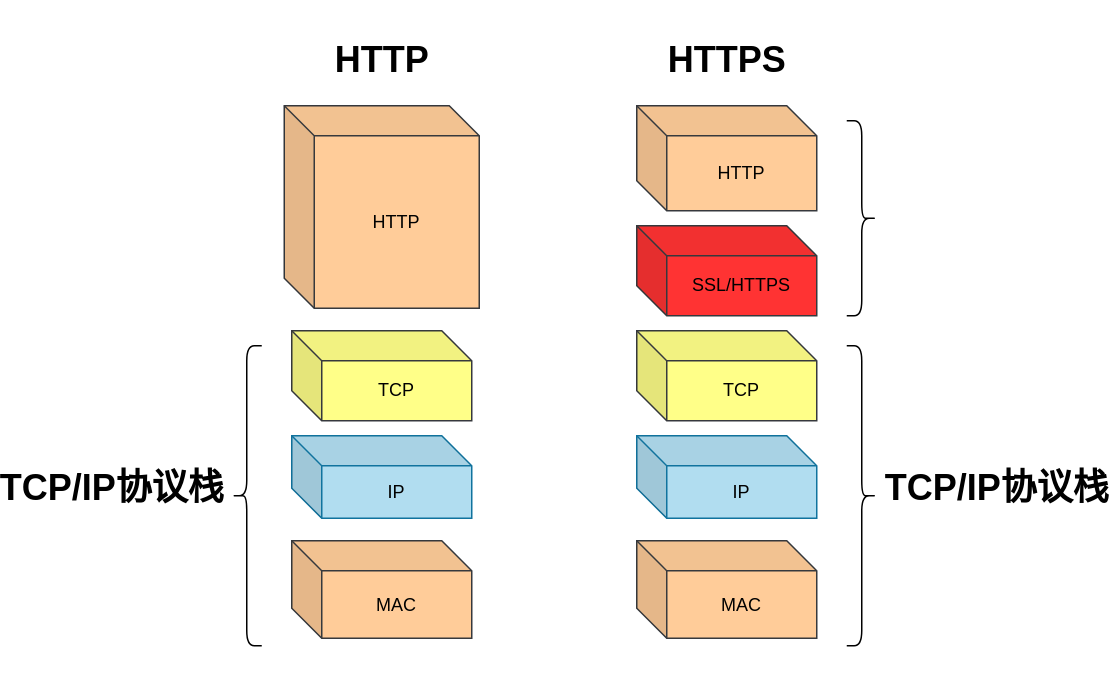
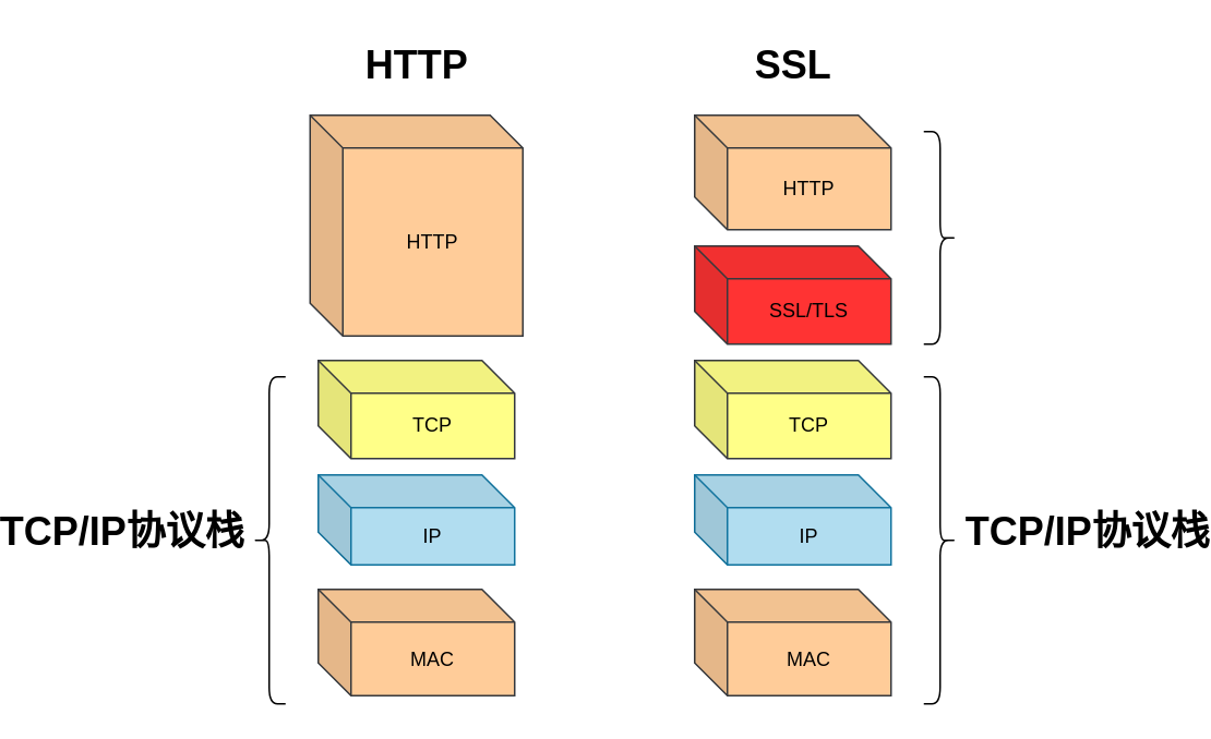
  <mxCell id="0" />
  <mxCell id="1" parent="0" />
  <mxCell id="2" value="TCP" style="shape=cube;whiteSpace=wrap;html=1;boundedLbl=1;backgroundOutline=1;darkOpacity=0.05;darkOpacity2=0.1;fillColor=#ffff88;strokeColor=#36393d;" vertex="1" parent="1"><mxGeometry x="190" y="220" width="120" height="60" as="geometry" /></mxCell>
  <mxCell id="3" value="IP" style="shape=cube;whiteSpace=wrap;html=1;boundedLbl=1;backgroundOutline=1;darkOpacity=0.05;darkOpacity2=0.1;fillColor=#b1ddf0;strokeColor=#10739e;" vertex="1" parent="1"><mxGeometry x="190" y="290" width="120" height="55" as="geometry" /></mxCell>
  <mxCell id="4" value="MAC" style="shape=cube;whiteSpace=wrap;html=1;boundedLbl=1;backgroundOutline=1;darkOpacity=0.05;darkOpacity2=0.1;fillColor=#ffcc99;strokeColor=#36393d;" vertex="1" parent="1"><mxGeometry x="190" y="360" width="120" height="65" as="geometry" /></mxCell>
  <mxCell id="5" value="HTTP" style="shape=cube;whiteSpace=wrap;html=1;boundedLbl=1;backgroundOutline=1;darkOpacity=0.05;darkOpacity2=0.1;fillColor=#ffcc99;strokeColor=#36393d;" vertex="1" parent="1"><mxGeometry x="185" y="70" width="130" height="135" as="geometry" /></mxCell>
  <mxCell id="6" value="" style="shape=curlyBracket;whiteSpace=wrap;html=1;rounded=1;" vertex="1" parent="1"><mxGeometry x="150" y="230" width="20" height="200" as="geometry" /></mxCell>
  <mxCell id="7" value="TCP/IP协议栈" style="text;strokeColor=none;fillColor=none;html=1;fontSize=24;fontStyle=1;verticalAlign=middle;align=center;" vertex="1" parent="1"><mxGeometry x="20" y="305" width="100" height="40" as="geometry" /></mxCell>
  <mxCell id="8" value="TCP" style="shape=cube;whiteSpace=wrap;html=1;boundedLbl=1;backgroundOutline=1;darkOpacity=0.05;darkOpacity2=0.1;fillColor=#ffff88;strokeColor=#36393d;" vertex="1" parent="1"><mxGeometry x="420" y="220" width="120" height="60" as="geometry" /></mxCell>
  <mxCell id="9" value="IP" style="shape=cube;whiteSpace=wrap;html=1;boundedLbl=1;backgroundOutline=1;darkOpacity=0.05;darkOpacity2=0.1;fillColor=#b1ddf0;strokeColor=#10739e;" vertex="1" parent="1"><mxGeometry x="420" y="290" width="120" height="55" as="geometry" /></mxCell>
  <mxCell id="10" value="MAC" style="shape=cube;whiteSpace=wrap;html=1;boundedLbl=1;backgroundOutline=1;darkOpacity=0.05;darkOpacity2=0.1;fillColor=#ffcc99;strokeColor=#36393d;" vertex="1" parent="1"><mxGeometry x="420" y="360" width="120" height="65" as="geometry" /></mxCell>
  <mxCell id="11" value="HTTP" style="shape=cube;whiteSpace=wrap;html=1;boundedLbl=1;backgroundOutline=1;darkOpacity=0.05;darkOpacity2=0.1;fillColor=#ffcc99;strokeColor=#36393d;" vertex="1" parent="1"><mxGeometry x="420" y="70" width="120" height="70" as="geometry" /></mxCell>
- <mxCell id="12" value="SSL/HTTPS" style="shape=cube;whiteSpace=wrap;html=1;boundedLbl=1;backgroundOutline=1;darkOpacity=0.05;darkOpacity2=0.1;fillColor=#FF3333;strokeColor=#36393d;" vertex="1" parent="1"><mxGeometry x="420" y="150" width="120" height="60" as="geometry" /></mxCell>
+ <mxCell id="12" value="SSL/TLS" style="shape=cube;whiteSpace=wrap;html=1;boundedLbl=1;backgroundOutline=1;darkOpacity=0.05;darkOpacity2=0.1;fillColor=#FF3333;strokeColor=#36393d;" vertex="1" parent="1"><mxGeometry x="420" y="150" width="120" height="60" as="geometry" /></mxCell>
  <mxCell id="13" value="" style="shape=curlyBracket;whiteSpace=wrap;html=1;rounded=1;rotation=-180;" vertex="1" parent="1"><mxGeometry x="560" y="230" width="20" height="200" as="geometry" /></mxCell>
  <mxCell id="14" value="TCP/IP协议栈" style="text;strokeColor=none;fillColor=none;html=1;fontSize=24;fontStyle=1;verticalAlign=middle;align=center;" vertex="1" parent="1"><mxGeometry x="610" y="305" width="100" height="40" as="geometry" /></mxCell>
  <mxCell id="15" value="" style="shape=curlyBracket;whiteSpace=wrap;html=1;rounded=1;rotation=-180;" vertex="1" parent="1"><mxGeometry x="560" y="80" width="20" height="130" as="geometry" /></mxCell>
  <mxCell id="16" value="HTTP" style="text;strokeColor=none;fillColor=none;html=1;fontSize=24;fontStyle=1;verticalAlign=middle;align=center;" vertex="1" parent="1"><mxGeometry x="200" y="20" width="100" height="40" as="geometry" /></mxCell>
- <mxCell id="17" value="HTTPS" style="text;strokeColor=none;fillColor=none;html=1;fontSize=24;fontStyle=1;verticalAlign=middle;align=center;" vertex="1" parent="1"><mxGeometry x="430" y="20" width="100" height="40" as="geometry" /></mxCell>
+ <mxCell id="17" value="SSL" style="text;strokeColor=none;fillColor=none;html=1;fontSize=24;fontStyle=1;verticalAlign=middle;align=center;" vertex="1" parent="1"><mxGeometry x="430" y="20" width="100" height="40" as="geometry" /></mxCell>
